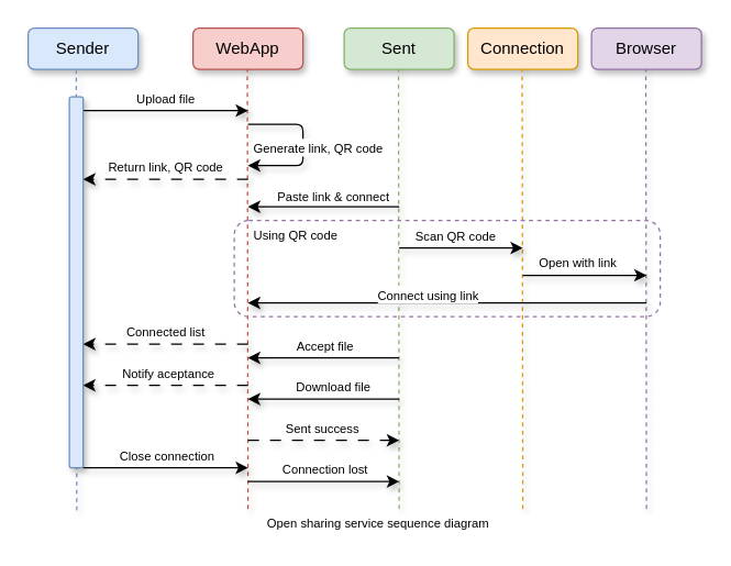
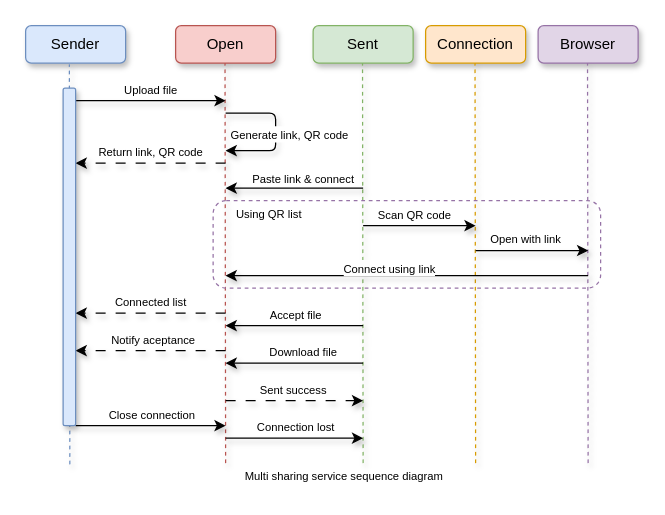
  <mxCell id="0" />
  <mxCell id="1" parent="0" />
  <mxCell id="2" value="Sender" style="rounded=1;whiteSpace=wrap;html=1;fillColor=#dae8fc;strokeColor=#6c8ebf;shadow=1;" vertex="1" parent="1"><mxGeometry x="20" y="20" width="80" height="30" as="geometry" /></mxCell>
  <mxCell id="3" value="" style="endArrow=none;html=1;rounded=0;dashed=1;fillColor=#dae8fc;strokeColor=#6c8ebf;shadow=1;" edge="1" parent="1"><mxGeometry width="50" height="50" relative="1" as="geometry"><mxPoint x="55.37" y="371" as="sourcePoint" /><mxPoint x="55" y="51" as="targetPoint" /></mxGeometry></mxCell>
- <mxCell id="4" value="WebApp" style="rounded=1;whiteSpace=wrap;html=1;fillColor=#f8cecc;strokeColor=#b85450;shadow=1;" vertex="1" parent="1"><mxGeometry x="140" y="20" width="80" height="30" as="geometry" /></mxCell>
+ <mxCell id="4" value="Open" style="rounded=1;whiteSpace=wrap;html=1;fillColor=#f8cecc;strokeColor=#b85450;shadow=1;" vertex="1" parent="1"><mxGeometry x="140" y="20" width="80" height="30" as="geometry" /></mxCell>
  <mxCell id="5" value="Sent" style="rounded=1;whiteSpace=wrap;html=1;fillColor=#d5e8d4;strokeColor=#82b366;shadow=1;" vertex="1" parent="1"><mxGeometry x="250" y="20" width="80" height="30" as="geometry" /></mxCell>
  <mxCell id="6" value="Connection" style="rounded=1;whiteSpace=wrap;html=1;fillColor=#ffe6cc;strokeColor=#d79b00;shadow=1;" vertex="1" parent="1"><mxGeometry x="340" y="20" width="80" height="30" as="geometry" /></mxCell>
  <mxCell id="7" value="Browser" style="rounded=1;whiteSpace=wrap;html=1;fillColor=#e1d5e7;strokeColor=#9673a6;shadow=1;" vertex="1" parent="1"><mxGeometry x="430" y="20" width="80" height="30" as="geometry" /></mxCell>
  <mxCell id="8" value="" style="endArrow=none;html=1;rounded=0;dashed=1;fillColor=#f8cecc;strokeColor=#b85450;shadow=1;" edge="1" parent="1"><mxGeometry width="50" height="50" relative="1" as="geometry"><mxPoint x="180" y="370" as="sourcePoint" /><mxPoint x="179.52" y="50" as="targetPoint" /></mxGeometry></mxCell>
  <mxCell id="9" value="" style="endArrow=none;html=1;rounded=0;dashed=1;fillColor=#d5e8d4;strokeColor=#82b366;shadow=1;" edge="1" parent="1"><mxGeometry width="50" height="50" relative="1" as="geometry"><mxPoint x="290" y="370" as="sourcePoint" /><mxPoint x="289.52" y="50" as="targetPoint" /></mxGeometry></mxCell>
  <mxCell id="10" value="" style="endArrow=none;html=1;rounded=0;dashed=1;fillColor=#ffe6cc;strokeColor=#d79b00;shadow=1;" edge="1" parent="1"><mxGeometry width="50" height="50" relative="1" as="geometry"><mxPoint x="380" y="370" as="sourcePoint" /><mxPoint x="379.52" y="50" as="targetPoint" /></mxGeometry></mxCell>
  <mxCell id="11" value="" style="endArrow=none;html=1;rounded=0;dashed=1;fillColor=#e1d5e7;strokeColor=#9673a6;shadow=1;" edge="1" parent="1"><mxGeometry width="50" height="50" relative="1" as="geometry"><mxPoint x="470" y="370" as="sourcePoint" /><mxPoint x="469.52" y="50" as="targetPoint" /></mxGeometry></mxCell>
  <mxCell id="12" value="" style="endArrow=classic;html=1;rounded=0;shadow=1;" edge="1" parent="1"><mxGeometry width="50" height="50" relative="1" as="geometry"><mxPoint x="60" y="80" as="sourcePoint" /><mxPoint x="180" y="80" as="targetPoint" /></mxGeometry></mxCell>
  <mxCell id="13" value="&lt;font style=&quot;font-size: 9px;&quot;&gt;Upload file&lt;/font&gt;" style="edgeLabel;html=1;align=center;verticalAlign=middle;resizable=0;points=[];" vertex="1" connectable="0" parent="12"><mxGeometry x="-0.024" relative="1" as="geometry"><mxPoint y="-10" as="offset" /></mxGeometry></mxCell>
  <mxCell id="14" value="" style="endArrow=classic;html=1;rounded=1;curved=0;shadow=1;arcSize=10;" edge="1" parent="1"><mxGeometry width="50" height="50" relative="1" as="geometry"><mxPoint x="180" y="90" as="sourcePoint" /><mxPoint x="180" y="120" as="targetPoint" /><Array as="points"><mxPoint x="220" y="90" /><mxPoint x="220" y="120" /></Array></mxGeometry></mxCell>
  <mxCell id="15" value="&lt;font style=&quot;font-size: 9px;&quot;&gt;Generate link,&amp;nbsp;&lt;/font&gt;&lt;span style=&quot;font-size: 9px;&quot;&gt;QR code&lt;/span&gt;" style="edgeLabel;html=1;align=center;verticalAlign=middle;resizable=0;points=[];" vertex="1" connectable="0" parent="14"><mxGeometry x="0.018" y="-1" relative="1" as="geometry"><mxPoint x="11" as="offset" /></mxGeometry></mxCell>
  <mxCell id="16" value="" style="endArrow=classic;html=1;rounded=0;dashed=1;dashPattern=8 8;shadow=1;" edge="1" parent="1"><mxGeometry width="50" height="50" relative="1" as="geometry"><mxPoint x="180" y="130" as="sourcePoint" /><mxPoint x="60" y="130" as="targetPoint" /></mxGeometry></mxCell>
  <mxCell id="17" value="&lt;font style=&quot;font-size: 9px;&quot;&gt;Return link,&amp;nbsp;&lt;/font&gt;&lt;span style=&quot;font-size: 9px;&quot;&gt;QR code&lt;/span&gt;" style="edgeLabel;html=1;align=center;verticalAlign=middle;resizable=0;points=[];" vertex="1" connectable="0" parent="16"><mxGeometry x="0.024" y="1" relative="1" as="geometry"><mxPoint y="-11" as="offset" /></mxGeometry></mxCell>
  <mxCell id="18" value="" style="endArrow=classic;html=1;rounded=0;shadow=1;" edge="1" parent="1"><mxGeometry width="50" height="50" relative="1" as="geometry"><mxPoint x="290" y="150" as="sourcePoint" /><mxPoint x="180" y="150" as="targetPoint" /></mxGeometry></mxCell>
  <mxCell id="19" value="&lt;font style=&quot;font-size: 9px;&quot;&gt;Paste link &amp;amp; connect&lt;/font&gt;" style="edgeLabel;html=1;align=center;verticalAlign=middle;resizable=0;points=[];" vertex="1" connectable="0" parent="18"><mxGeometry x="0.018" y="-1" relative="1" as="geometry"><mxPoint x="7" y="-8" as="offset" /></mxGeometry></mxCell>
  <mxCell id="20" value="" style="rounded=1;whiteSpace=wrap;html=1;fillColor=none;strokeColor=#9673a6;dashed=1;" vertex="1" parent="1"><mxGeometry x="170" y="160" width="310" height="70" as="geometry" /></mxCell>
  <mxCell id="21" value="" style="endArrow=classic;html=1;rounded=0;shadow=1;" edge="1" parent="1"><mxGeometry width="50" height="50" relative="1" as="geometry"><mxPoint x="290" y="180" as="sourcePoint" /><mxPoint x="380" y="180" as="targetPoint" /></mxGeometry></mxCell>
  <mxCell id="22" value="&lt;font style=&quot;font-size: 9px;&quot;&gt;Scan QR code&lt;/font&gt;" style="edgeLabel;html=1;align=center;verticalAlign=middle;resizable=0;points=[];" vertex="1" connectable="0" parent="21"><mxGeometry x="0.034" y="-1" relative="1" as="geometry"><mxPoint x="-7" y="-11" as="offset" /></mxGeometry></mxCell>
  <mxCell id="23" value="" style="endArrow=classic;html=1;rounded=0;shadow=1;" edge="1" parent="1"><mxGeometry width="50" height="50" relative="1" as="geometry"><mxPoint x="470" y="220" as="sourcePoint" /><mxPoint x="180" y="220" as="targetPoint" /></mxGeometry></mxCell>
  <mxCell id="24" value="&lt;font style=&quot;font-size: 9px;&quot;&gt;Connect using link&lt;/font&gt;" style="edgeLabel;html=1;align=center;verticalAlign=middle;resizable=0;points=[];" vertex="1" connectable="0" parent="23"><mxGeometry x="0.35" y="-7" relative="1" as="geometry"><mxPoint x="36" as="offset" /></mxGeometry></mxCell>
  <mxCell id="25" value="" style="endArrow=classic;html=1;rounded=0;entryX=0.968;entryY=0.571;entryDx=0;entryDy=0;entryPerimeter=0;shadow=1;" edge="1" parent="1" target="20"><mxGeometry width="50" height="50" relative="1" as="geometry"><mxPoint x="380" y="200" as="sourcePoint" /><mxPoint x="430" y="150" as="targetPoint" /></mxGeometry></mxCell>
  <mxCell id="26" value="&lt;font style=&quot;font-size: 9px;&quot;&gt;Open with link&lt;/font&gt;" style="edgeLabel;html=1;align=center;verticalAlign=middle;resizable=0;points=[];" vertex="1" connectable="0" parent="25"><mxGeometry x="0.043" y="3" relative="1" as="geometry"><mxPoint x="-7" y="-7" as="offset" /></mxGeometry></mxCell>
- <mxCell id="27" value="&lt;font style=&quot;font-size: 9px;&quot;&gt;Using QR code&lt;/font&gt;" style="text;html=1;align=center;verticalAlign=middle;whiteSpace=wrap;rounded=0;" vertex="1" parent="1"><mxGeometry x="180" y="160" width="70" height="20" as="geometry" /></mxCell>
+ <mxCell id="27" value="&lt;font style=&quot;font-size: 9px;&quot;&gt;Using QR list&lt;/font&gt;" style="text;html=1;align=center;verticalAlign=middle;whiteSpace=wrap;rounded=0;" vertex="1" parent="1"><mxGeometry x="180" y="160" width="70" height="20" as="geometry" /></mxCell>
  <mxCell id="28" value="" style="endArrow=classic;html=1;rounded=0;dashed=1;dashPattern=8 8;shadow=1;" edge="1" parent="1"><mxGeometry width="50" height="50" relative="1" as="geometry"><mxPoint x="180" y="250" as="sourcePoint" /><mxPoint x="60" y="250" as="targetPoint" /></mxGeometry></mxCell>
  <mxCell id="29" value="&lt;font style=&quot;font-size: 9px;&quot;&gt;Connected list&lt;/font&gt;" style="edgeLabel;html=1;align=center;verticalAlign=middle;resizable=0;points=[];" vertex="1" connectable="0" parent="28"><mxGeometry x="0.017" y="-2" relative="1" as="geometry"><mxPoint y="-8" as="offset" /></mxGeometry></mxCell>
  <mxCell id="30" value="" style="endArrow=classic;html=1;rounded=0;shadow=1;" edge="1" parent="1"><mxGeometry width="50" height="50" relative="1" as="geometry"><mxPoint x="290" y="260" as="sourcePoint" /><mxPoint x="180" y="260" as="targetPoint" /></mxGeometry></mxCell>
  <mxCell id="31" value="&lt;font style=&quot;font-size: 9px;&quot;&gt;Accept file&lt;/font&gt;" style="edgeLabel;html=1;align=center;verticalAlign=middle;resizable=0;points=[];" vertex="1" connectable="0" parent="30"><mxGeometry y="-1" relative="1" as="geometry"><mxPoint y="-9" as="offset" /></mxGeometry></mxCell>
  <mxCell id="32" value="" style="endArrow=classic;html=1;rounded=0;shadow=1;dashed=1;dashPattern=8 8;" edge="1" parent="1"><mxGeometry width="50" height="50" relative="1" as="geometry"><mxPoint x="180" y="280" as="sourcePoint" /><mxPoint x="60" y="280" as="targetPoint" /></mxGeometry></mxCell>
  <mxCell id="33" value="&lt;font style=&quot;font-size: 9px;&quot;&gt;Notify aceptance&lt;/font&gt;" style="edgeLabel;html=1;align=center;verticalAlign=middle;resizable=0;points=[];" vertex="1" connectable="0" parent="32"><mxGeometry x="-0.023" y="-2" relative="1" as="geometry"><mxPoint y="-8" as="offset" /></mxGeometry></mxCell>
  <mxCell id="34" value="" style="endArrow=classic;html=1;rounded=0;shadow=1;dashed=1;dashPattern=8 8;" edge="1" parent="1"><mxGeometry width="50" height="50" relative="1" as="geometry"><mxPoint x="180" y="320" as="sourcePoint" /><mxPoint x="290" y="320" as="targetPoint" /></mxGeometry></mxCell>
  <mxCell id="35" value="&lt;font style=&quot;font-size: 9px;&quot;&gt;Sent success&lt;/font&gt;" style="edgeLabel;html=1;align=center;verticalAlign=middle;resizable=0;points=[];" vertex="1" connectable="0" parent="34"><mxGeometry x="-0.03" relative="1" as="geometry"><mxPoint y="-10" as="offset" /></mxGeometry></mxCell>
  <mxCell id="36" value="" style="endArrow=classic;html=1;rounded=0;shadow=1;" edge="1" parent="1"><mxGeometry width="50" height="50" relative="1" as="geometry"><mxPoint x="290" y="290" as="sourcePoint" /><mxPoint x="180" y="290" as="targetPoint" /></mxGeometry></mxCell>
  <mxCell id="37" value="&lt;font style=&quot;font-size: 9px;&quot;&gt;Download file&lt;/font&gt;" style="edgeLabel;html=1;align=center;verticalAlign=middle;resizable=0;points=[];" vertex="1" connectable="0" parent="36"><mxGeometry x="-0.029" y="-2" relative="1" as="geometry"><mxPoint x="4" y="-8" as="offset" /></mxGeometry></mxCell>
  <mxCell id="38" value="" style="endArrow=classic;html=1;rounded=0;shadow=1;" edge="1" parent="1"><mxGeometry width="50" height="50" relative="1" as="geometry"><mxPoint x="60" y="340" as="sourcePoint" /><mxPoint x="180" y="340" as="targetPoint" /></mxGeometry></mxCell>
  <mxCell id="39" value="&lt;font style=&quot;font-size: 9px;&quot;&gt;Close connection&lt;/font&gt;" style="edgeLabel;html=1;align=center;verticalAlign=middle;resizable=0;points=[];" vertex="1" connectable="0" parent="38"><mxGeometry x="-0.003" relative="1" as="geometry"><mxPoint y="-10" as="offset" /></mxGeometry></mxCell>
  <mxCell id="40" value="" style="endArrow=classic;html=1;rounded=0;shadow=1;" edge="1" parent="1"><mxGeometry width="50" height="50" relative="1" as="geometry"><mxPoint x="180" y="350" as="sourcePoint" /><mxPoint x="290" y="350" as="targetPoint" /></mxGeometry></mxCell>
  <mxCell id="41" value="&lt;font style=&quot;font-size: 9px;&quot;&gt;Connection lost&lt;/font&gt;" style="edgeLabel;html=1;align=center;verticalAlign=middle;resizable=0;points=[];" vertex="1" connectable="0" parent="40"><mxGeometry relative="1" as="geometry"><mxPoint y="-10" as="offset" /></mxGeometry></mxCell>
  <mxCell id="42" value="" style="rounded=1;whiteSpace=wrap;html=1;fillColor=#dae8fc;strokeColor=#6c8ebf;shadow=1;" vertex="1" parent="1"><mxGeometry x="50" y="70" width="10" height="270" as="geometry" /></mxCell>
- <mxCell id="43" value="&lt;font style=&quot;font-size: 9px;&quot;&gt;Open sharing service sequence diagram&lt;/font&gt;" style="text;html=1;align=center;verticalAlign=middle;whiteSpace=wrap;rounded=0;" vertex="1" parent="1"><mxGeometry x="170" y="370" width="210" height="20" as="geometry" /></mxCell>
+ <mxCell id="43" value="&lt;font style=&quot;font-size: 9px;&quot;&gt;Multi sharing service sequence diagram&lt;/font&gt;" style="text;html=1;align=center;verticalAlign=middle;whiteSpace=wrap;rounded=0;" vertex="1" parent="1"><mxGeometry x="170" y="370" width="210" height="20" as="geometry" /></mxCell>
